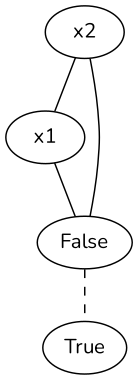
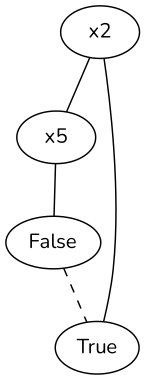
  graph {
    fontname=Nunito
    node [fontname=Nunito]
    edge [fontname=Nunito]
    n1 [label=x2]
-   n2 [label=x1]
+   n2 [label=x5]
    n3 [label=False]
    n4 [label=True]
    n1 -- n2 [style=solid]
-   n1 -- n3
+   n1 -- n4
    n2 -- n3
    n3 -- n4 [style=dashed]
  }
